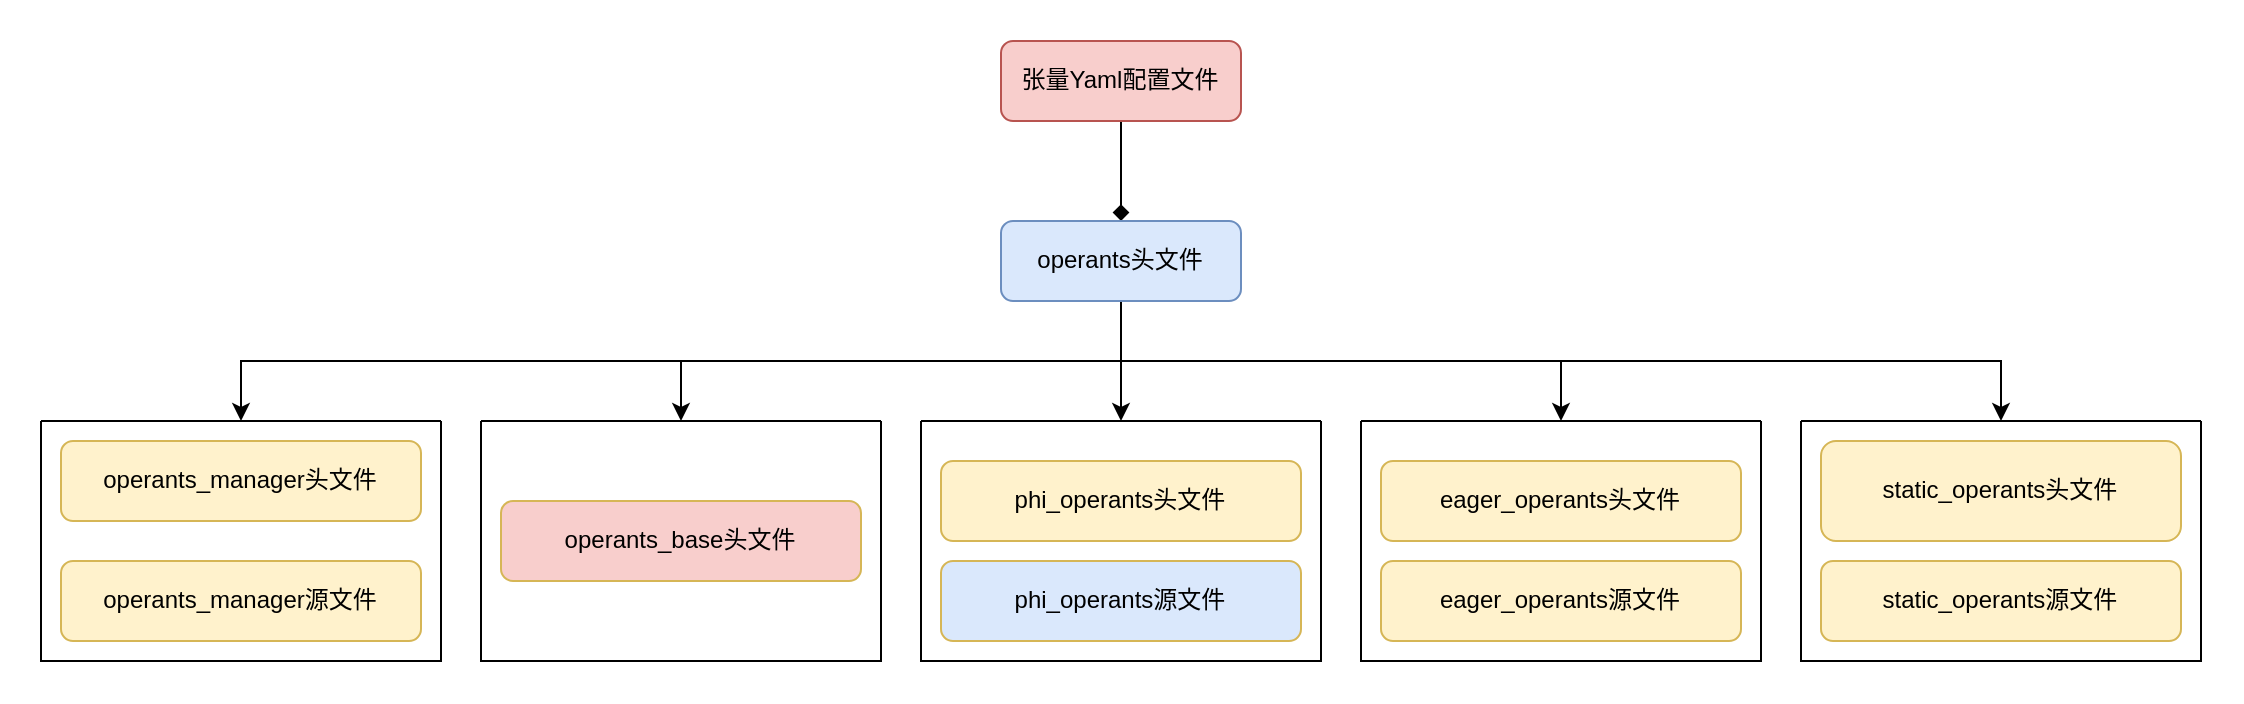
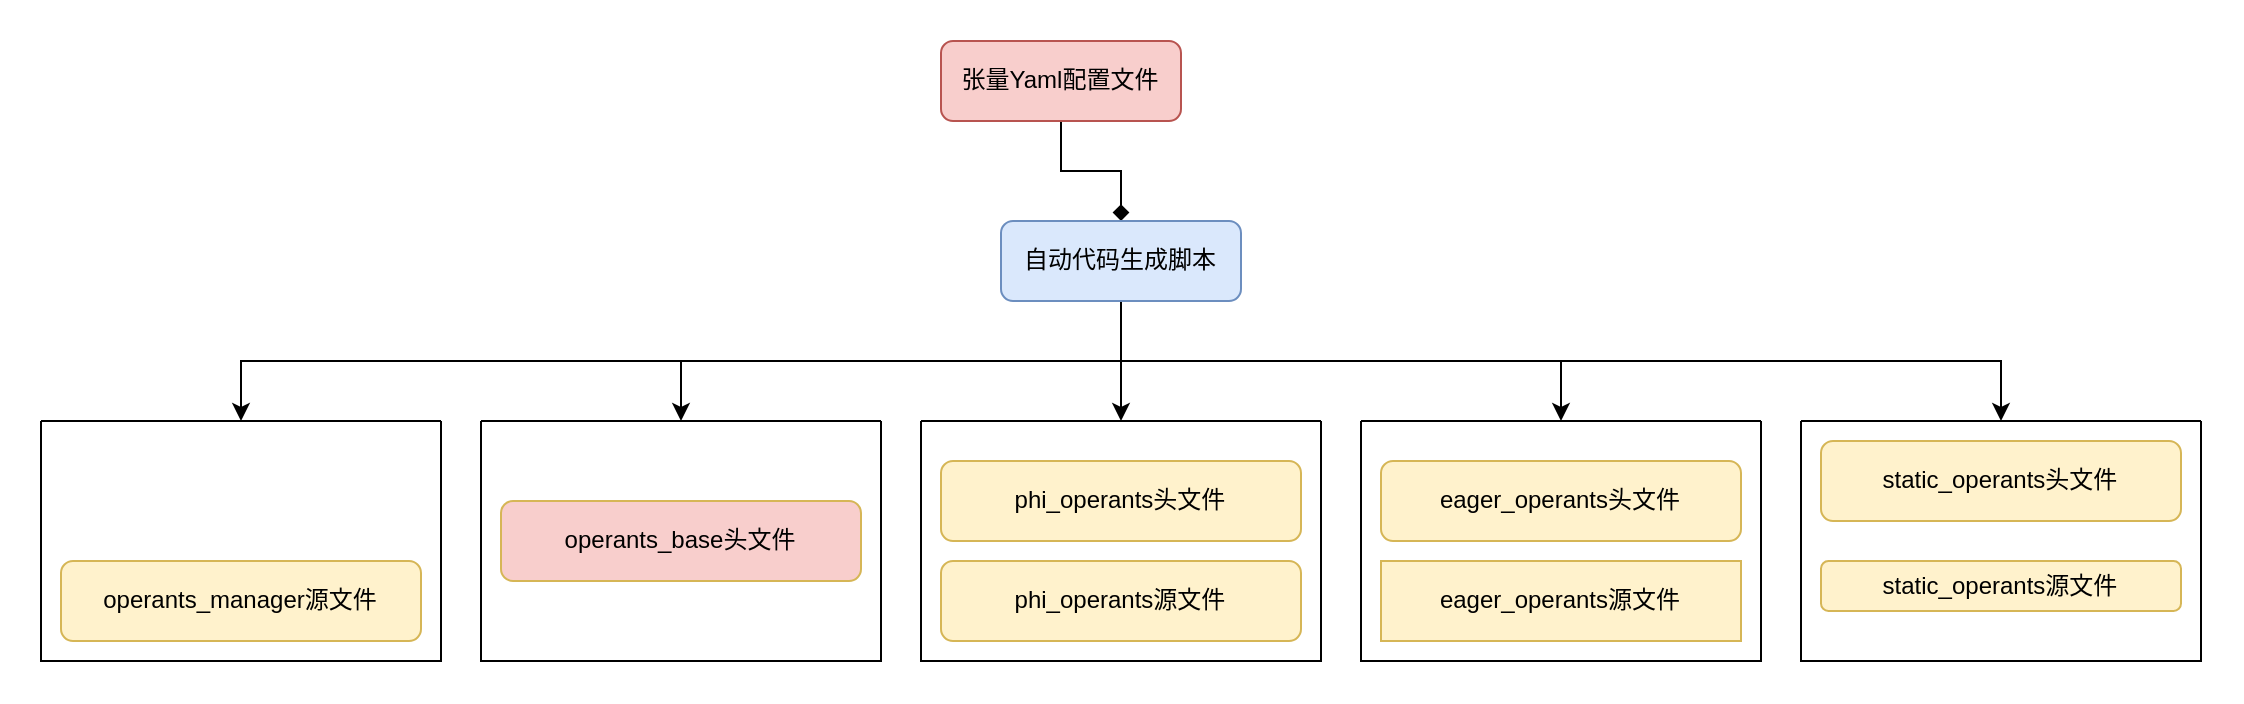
  <mxCell id="0" />
  <mxCell id="1" parent="0" />
  <mxCell id="2" style="edgeStyle=orthogonalEdgeStyle;rounded=0;orthogonalLoop=1;jettySize=auto;html=1;exitX=0.5;exitY=1;exitDx=0;exitDy=0;endArrow=diamond;" parent="1" source="3" target="9" edge="1"><mxGeometry relative="1" as="geometry" /></mxCell>
- <mxCell id="3" value="张量Yaml配置文件" style="rounded=1;whiteSpace=wrap;html=1;fontSize=12;glass=0;strokeWidth=1;shadow=0;fillColor=#f8cecc;strokeColor=#b85450;" parent="1" vertex="1"><mxGeometry x="500" y="20" width="120" height="40" as="geometry" /></mxCell>
+ <mxCell id="3" value="张量Yaml配置文件" style="rounded=1;whiteSpace=wrap;html=1;fontSize=12;glass=0;strokeWidth=1;shadow=0;fillColor=#f8cecc;strokeColor=#b85450;" parent="1" vertex="1"><mxGeometry x="470" y="20" width="120" height="40" as="geometry" /></mxCell>
  <mxCell id="4" style="edgeStyle=orthogonalEdgeStyle;rounded=0;orthogonalLoop=1;jettySize=auto;html=1;exitX=0.5;exitY=1;exitDx=0;exitDy=0;entryX=0.5;entryY=0;entryDx=0;entryDy=0;" parent="1" source="9" target="17" edge="1"><mxGeometry relative="1" as="geometry" /></mxCell>
  <mxCell id="5" style="edgeStyle=orthogonalEdgeStyle;rounded=0;orthogonalLoop=1;jettySize=auto;html=1;exitX=0.5;exitY=1;exitDx=0;exitDy=0;entryX=0.5;entryY=0;entryDx=0;entryDy=0;" parent="1" source="9" target="13" edge="1"><mxGeometry relative="1" as="geometry" /></mxCell>
  <mxCell id="6" style="edgeStyle=orthogonalEdgeStyle;rounded=0;orthogonalLoop=1;jettySize=auto;html=1;exitX=0.5;exitY=1;exitDx=0;exitDy=0;entryX=0.5;entryY=0;entryDx=0;entryDy=0;" parent="1" source="9" target="12" edge="1"><mxGeometry relative="1" as="geometry" /></mxCell>
  <mxCell id="7" style="edgeStyle=orthogonalEdgeStyle;rounded=0;orthogonalLoop=1;jettySize=auto;html=1;exitX=0.5;exitY=1;exitDx=0;exitDy=0;entryX=0.5;entryY=0;entryDx=0;entryDy=0;" parent="1" source="9" target="20" edge="1"><mxGeometry relative="1" as="geometry" /></mxCell>
  <mxCell id="8" style="edgeStyle=orthogonalEdgeStyle;rounded=0;orthogonalLoop=1;jettySize=auto;html=1;exitX=0.5;exitY=1;exitDx=0;exitDy=0;entryX=0.5;entryY=0;entryDx=0;entryDy=0;" parent="1" source="9" target="23" edge="1"><mxGeometry relative="1" as="geometry" /></mxCell>
- <mxCell id="9" value="operants头文件" style="rounded=1;whiteSpace=wrap;html=1;fontSize=12;glass=0;strokeWidth=1;shadow=0;fillColor=#dae8fc;strokeColor=#6c8ebf;" parent="1" vertex="1"><mxGeometry x="500" y="110" width="120" height="40" as="geometry" /></mxCell>
- <mxCell id="10" value="operants_manager头文件" style="rounded=1;whiteSpace=wrap;html=1;fontSize=12;glass=0;strokeWidth=1;shadow=0;fillColor=#fff2cc;strokeColor=#d6b656;" parent="1" vertex="1"><mxGeometry x="30" y="220" width="180" height="40" as="geometry" /></mxCell>
+ <mxCell id="9" value="自动代码生成脚本" style="rounded=1;whiteSpace=wrap;html=1;fontSize=12;glass=0;strokeWidth=1;shadow=0;fillColor=#dae8fc;strokeColor=#6c8ebf;" parent="1" vertex="1"><mxGeometry x="500" y="110" width="120" height="40" as="geometry" /></mxCell>
  <mxCell id="11" value="operants_manager源文件" style="rounded=1;whiteSpace=wrap;html=1;fontSize=12;glass=0;strokeWidth=1;shadow=0;fillColor=#fff2cc;strokeColor=#d6b656;" parent="1" vertex="1"><mxGeometry x="30" y="280" width="180" height="40" as="geometry" /></mxCell>
  <mxCell id="12" value="" style="swimlane;startSize=0;" parent="1" vertex="1"><mxGeometry x="20" y="210" width="200" height="120" as="geometry" /></mxCell>
  <mxCell id="13" value="" style="swimlane;startSize=0;" parent="1" vertex="1"><mxGeometry x="240" y="210" width="200" height="120" as="geometry" /></mxCell>
  <mxCell id="14" value="operants_base头文件" style="rounded=1;whiteSpace=wrap;html=1;fontSize=12;glass=0;strokeWidth=1;shadow=0;fillColor=#f8cecc;strokeColor=#d6b656;" parent="13" vertex="1"><mxGeometry x="10" y="40" width="180" height="40" as="geometry" /></mxCell>
  <mxCell id="15" value="phi_operants头文件" style="rounded=1;whiteSpace=wrap;html=1;fontSize=12;glass=0;strokeWidth=1;shadow=0;fillColor=#fff2cc;strokeColor=#d6b656;" parent="1" vertex="1"><mxGeometry x="470" y="230" width="180" height="40" as="geometry" /></mxCell>
- <mxCell id="16" value="phi_operants源文件" style="rounded=1;whiteSpace=wrap;html=1;fontSize=12;glass=0;strokeWidth=1;shadow=0;fillColor=#dae8fc;strokeColor=#d6b656;" parent="1" vertex="1"><mxGeometry x="470" y="280" width="180" height="40" as="geometry" /></mxCell>
+ <mxCell id="16" value="phi_operants源文件" style="rounded=1;whiteSpace=wrap;html=1;fontSize=12;glass=0;strokeWidth=1;shadow=0;fillColor=#fff2cc;strokeColor=#d6b656;" parent="1" vertex="1"><mxGeometry x="470" y="280" width="180" height="40" as="geometry" /></mxCell>
  <mxCell id="17" value="" style="swimlane;startSize=0;" parent="1" vertex="1"><mxGeometry x="460" y="210" width="200" height="120" as="geometry" /></mxCell>
  <mxCell id="18" value="eager_operants头文件" style="rounded=1;whiteSpace=wrap;html=1;fontSize=12;glass=0;strokeWidth=1;shadow=0;fillColor=#fff2cc;strokeColor=#d6b656;" parent="1" vertex="1"><mxGeometry x="690" y="230" width="180" height="40" as="geometry" /></mxCell>
- <mxCell id="19" value="eager_operants源文件" style="rounded=1;whiteSpace=wrap;html=1;fontSize=12;glass=0;strokeWidth=1;shadow=0;fillColor=#fff2cc;strokeColor=#d6b656;" parent="1" vertex="1"><mxGeometry x="690" y="280" width="180" height="40" as="geometry" /></mxCell>
+ <mxCell id="19" value="eager_operants源文件" style="whiteSpace=wrap;html=1;fontSize=12;glass=0;strokeWidth=1;shadow=0;fillColor=#fff2cc;strokeColor=#d6b656;rounded=0;" parent="1" vertex="1"><mxGeometry x="690" y="280" width="180" height="40" as="geometry" /></mxCell>
  <mxCell id="20" value="" style="swimlane;startSize=0;" parent="1" vertex="1"><mxGeometry x="680" y="210" width="200" height="120" as="geometry" /></mxCell>
- <mxCell id="21" value="static_operants头文件" style="rounded=1;whiteSpace=wrap;html=1;fontSize=12;glass=0;strokeWidth=1;shadow=0;fillColor=#fff2cc;strokeColor=#d6b656;" parent="1" vertex="1"><mxGeometry x="910" y="220" width="180" height="50" as="geometry" /></mxCell>
- <mxCell id="22" value="static_operants源文件" style="rounded=1;whiteSpace=wrap;html=1;fontSize=12;glass=0;strokeWidth=1;shadow=0;fillColor=#fff2cc;strokeColor=#d6b656;" parent="1" vertex="1"><mxGeometry x="910" y="280" width="180" height="40" as="geometry" /></mxCell>
+ <mxCell id="21" value="static_operants头文件" style="rounded=1;whiteSpace=wrap;html=1;fontSize=12;glass=0;strokeWidth=1;shadow=0;fillColor=#fff2cc;strokeColor=#d6b656;" parent="1" vertex="1"><mxGeometry x="910" y="220" width="180" height="40" as="geometry" /></mxCell>
+ <mxCell id="22" value="static_operants源文件" style="rounded=1;whiteSpace=wrap;html=1;fontSize=12;glass=0;strokeWidth=1;shadow=0;fillColor=#fff2cc;strokeColor=#d6b656;" parent="1" vertex="1"><mxGeometry x="910" y="280" width="180" height="25" as="geometry" /></mxCell>
  <mxCell id="23" value="" style="swimlane;startSize=0;" parent="1" vertex="1"><mxGeometry x="900" y="210" width="200" height="120" as="geometry" /></mxCell>
